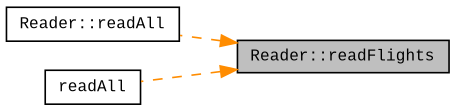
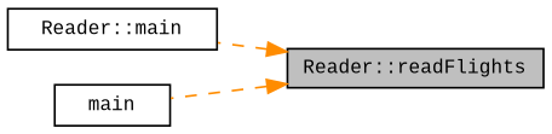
  digraph {
    fontname="Liberation Mono"
    rankdir=RL
    node [color=black fillcolor=white fontname="Liberation Mono" fontsize=10 shape=record style=filled]
    edge [color=darkorange dir=back fontname="Liberation Mono" fontsize=10 labelfontname=Helvetica labelfontsize=10 style=dashed]
    n1 [fillcolor=grey75 fontcolor=black height=0.2 label="Reader::readFlights" width=0.4]
-   n2 [height=0.2 label="Reader::readAll" width=0.4]
-   n3 [height=0.2 label=readAll width=0.4]
+   n2 [height=0.2 label="Reader::main" width=0.4]
+   n3 [height=0.2 label=main width=0.4]
    n1 -> n2
    n1 -> n3
  }
